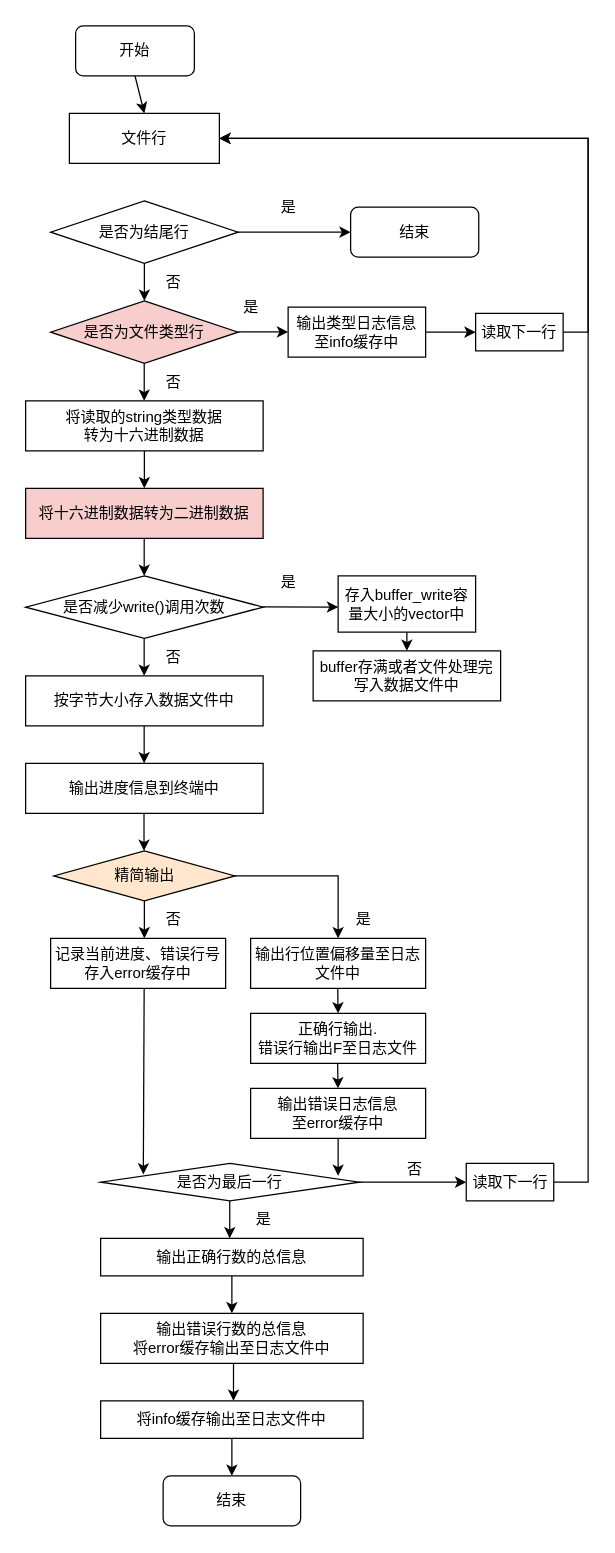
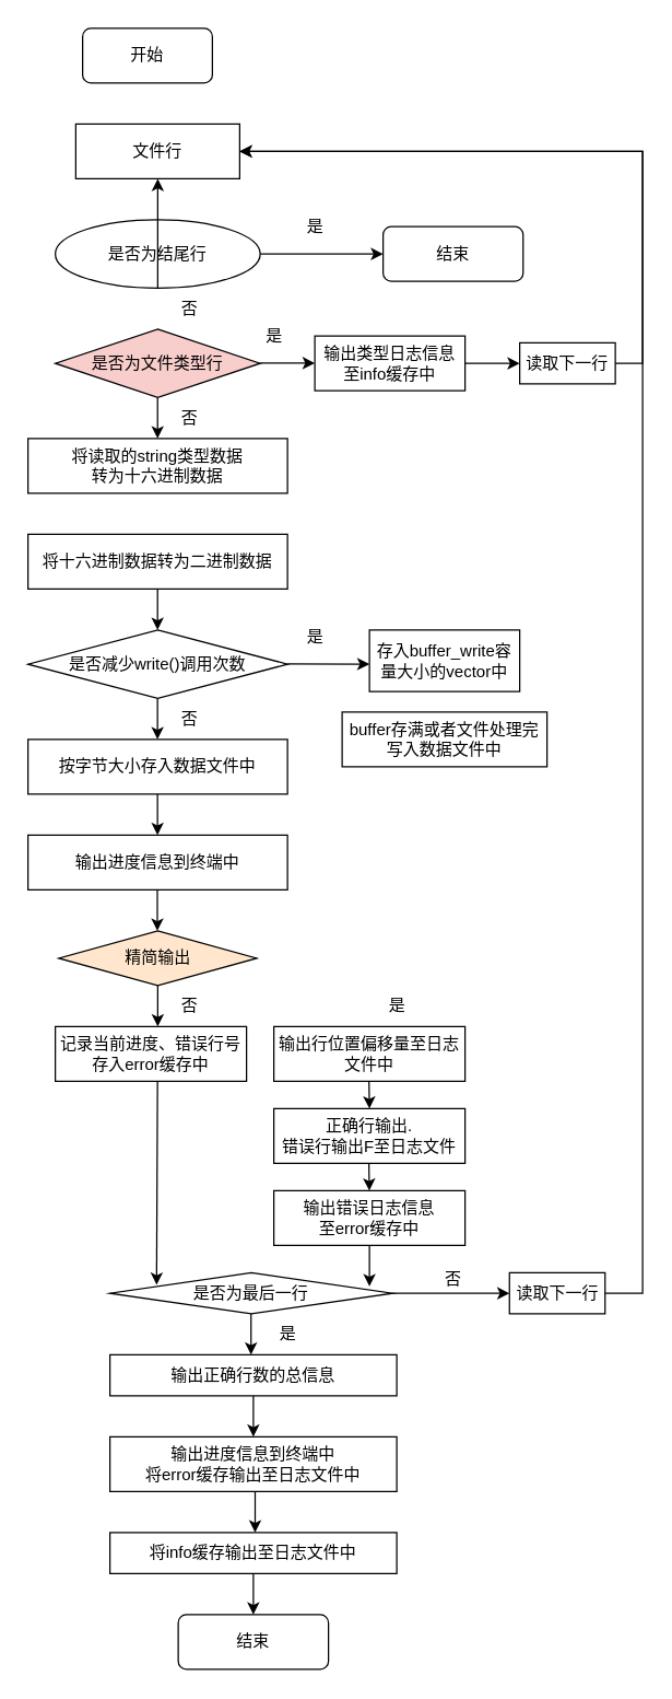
  <mxCell id="0" />
  <mxCell id="1" parent="0" />
- <mxCell id="2" value="将十六进制数据转为二进制数据" style="rounded=0;whiteSpace=wrap;html=1;fillColor=#f8cecc;" vertex="1" parent="1"><mxGeometry x="20" y="390" width="190" height="40" as="geometry" /></mxCell>
+ <mxCell id="2" value="将十六进制数据转为二进制数据" style="rounded=0;whiteSpace=wrap;html=1;" vertex="1" parent="1"><mxGeometry x="20" y="390" width="190" height="40" as="geometry" /></mxCell>
  <mxCell id="3" value="输出进度信息到终端中" style="rounded=0;whiteSpace=wrap;html=1;" vertex="1" parent="1"><mxGeometry x="20" y="610" width="190" height="40" as="geometry" /></mxCell>
  <mxCell id="4" value="将读取的string类型数据&lt;br&gt;转为十六进制数据" style="rounded=0;whiteSpace=wrap;html=1;" vertex="1" parent="1"><mxGeometry x="20" y="320" width="190" height="40" as="geometry" /></mxCell>
- <mxCell id="5" value="" style="endArrow=classic;html=1;rounded=0;exitX=0.5;exitY=1;exitDx=0;exitDy=0;" edge="1" parent="1" source="4" target="2"><mxGeometry width="50" height="50" relative="1" as="geometry"><mxPoint x="280" y="490" as="sourcePoint" /><mxPoint x="330" y="440" as="targetPoint" /><Array as="points"><mxPoint x="115" y="380" /></Array></mxGeometry></mxCell>
  <mxCell id="6" value="精简输出" style="rhombus;whiteSpace=wrap;html=1;fillColor=#ffe6cc;" vertex="1" parent="1"><mxGeometry x="42.5" y="680" width="145" height="40" as="geometry" /></mxCell>
  <mxCell id="7" value="" style="endArrow=classic;html=1;rounded=0;exitX=0.5;exitY=1;exitDx=0;exitDy=0;entryX=0.5;entryY=0;entryDx=0;entryDy=0;" edge="1" parent="1" source="6"><mxGeometry width="50" height="50" relative="1" as="geometry"><mxPoint x="112.26" y="760" as="sourcePoint" /><mxPoint x="115" y="750" as="targetPoint" /></mxGeometry></mxCell>
  <mxCell id="8" value="否" style="text;html=1;align=center;verticalAlign=middle;resizable=0;points=[];autosize=1;strokeColor=none;fillColor=none;" vertex="1" parent="1"><mxGeometry x="117.5" y="720" width="40" height="30" as="geometry" /></mxCell>
- <mxCell id="9" value="" style="endArrow=classic;html=1;rounded=0;exitX=1;exitY=0.5;exitDx=0;exitDy=0;entryX=0.5;entryY=0;entryDx=0;entryDy=0;" edge="1" parent="1" source="6" target="11"><mxGeometry width="50" height="50" relative="1" as="geometry"><mxPoint x="192.5" y="730" as="sourcePoint" /><mxPoint x="268" y="770" as="targetPoint" /><Array as="points"><mxPoint x="270" y="700" /></Array></mxGeometry></mxCell>
  <mxCell id="10" value="是" style="text;html=1;align=center;verticalAlign=middle;resizable=0;points=[];autosize=1;strokeColor=none;fillColor=none;" vertex="1" parent="1"><mxGeometry x="270" y="720" width="40" height="30" as="geometry" /></mxCell>
  <mxCell id="11" value="输出行位置偏移量至日志文件中" style="rounded=0;whiteSpace=wrap;html=1;" vertex="1" parent="1"><mxGeometry x="200" y="750" width="140" height="40" as="geometry" /></mxCell>
  <mxCell id="12" value="按字节大小存入数据文件中" style="rounded=0;whiteSpace=wrap;html=1;" vertex="1" parent="1"><mxGeometry x="20" y="540" width="190" height="40" as="geometry" /></mxCell>
  <mxCell id="13" value="" style="endArrow=classic;html=1;rounded=0;exitX=0.5;exitY=1;exitDx=0;exitDy=0;" edge="1" parent="1"><mxGeometry width="50" height="50" relative="1" as="geometry"><mxPoint x="114.83" y="510" as="sourcePoint" /><mxPoint x="114.83" y="540" as="targetPoint" /></mxGeometry></mxCell>
  <mxCell id="14" value="" style="endArrow=classic;html=1;rounded=0;exitX=0.5;exitY=1;exitDx=0;exitDy=0;" edge="1" parent="1"><mxGeometry width="50" height="50" relative="1" as="geometry"><mxPoint x="114.83" y="580" as="sourcePoint" /><mxPoint x="114.83" y="610" as="targetPoint" /></mxGeometry></mxCell>
- <mxCell id="15" value="是否为结尾行" style="rhombus;whiteSpace=wrap;html=1;" vertex="1" parent="1"><mxGeometry x="40" y="160" width="150" height="50" as="geometry" /></mxCell>
- <mxCell id="16" value="" style="endArrow=classic;html=1;rounded=0;exitX=0.5;exitY=1;exitDx=0;exitDy=0;entryX=0.5;entryY=0;entryDx=0;entryDy=0;" edge="1" parent="1" source="15" target="22"><mxGeometry width="50" height="50" relative="1" as="geometry"><mxPoint x="112.26" y="240" as="sourcePoint" /><mxPoint x="115" y="250" as="targetPoint" /></mxGeometry></mxCell>
+ <mxCell id="15" value="是否为结尾行" style="ellipse;whiteSpace=wrap;html=1;" vertex="1" parent="1"><mxGeometry x="40" y="160" width="150" height="50" as="geometry" /></mxCell>
+ <mxCell id="16" value="" style="endArrow=classic;html=1;rounded=0;exitX=0.5;exitY=1;exitDx=0;exitDy=0;" edge="1" parent="1" source="15" target="21"><mxGeometry width="50" height="50" relative="1" as="geometry"><mxPoint x="112.26" y="240" as="sourcePoint" /><mxPoint x="115" y="250" as="targetPoint" /></mxGeometry></mxCell>
  <mxCell id="17" value="否" style="text;html=1;align=center;verticalAlign=middle;resizable=0;points=[];autosize=1;strokeColor=none;fillColor=none;" vertex="1" parent="1"><mxGeometry x="117.5" y="210" width="40" height="30" as="geometry" /></mxCell>
  <mxCell id="18" value="是" style="text;html=1;align=center;verticalAlign=middle;resizable=0;points=[];autosize=1;strokeColor=none;fillColor=none;" vertex="1" parent="1"><mxGeometry x="210" width="40" height="30" as="geometry" y="150" /></mxCell>
  <mxCell id="19" value="" style="endArrow=classic;html=1;rounded=0;exitX=0.5;exitY=1;exitDx=0;exitDy=0;" edge="1" parent="1"><mxGeometry width="50" height="50" relative="1" as="geometry"><mxPoint x="114.88" y="290" as="sourcePoint" /><mxPoint x="114.88" y="320" as="targetPoint" /><Array as="points"><mxPoint x="114.88" y="310" /></Array></mxGeometry></mxCell>
  <mxCell id="20" value="结束" style="rounded=1;whiteSpace=wrap;html=1;" vertex="1" parent="1"><mxGeometry x="280" y="165" width="102.5" height="40" as="geometry" /></mxCell>
  <mxCell id="21" value="文件行" style="rounded=0;whiteSpace=wrap;html=1;" vertex="1" parent="1"><mxGeometry x="55" y="90" width="120" height="40" as="geometry" /></mxCell>
  <mxCell id="22" value="是否为文件类型行" style="rhombus;whiteSpace=wrap;html=1;fillColor=#f8cecc;" vertex="1" parent="1"><mxGeometry x="40" y="240" width="150" height="50" as="geometry" /></mxCell>
  <mxCell id="23" value="" style="endArrow=classic;html=1;rounded=0;exitX=1;exitY=0.5;exitDx=0;exitDy=0;entryX=0;entryY=0.5;entryDx=0;entryDy=0;" edge="1" parent="1" source="15" target="20"><mxGeometry width="50" height="50" relative="1" as="geometry"><mxPoint x="140" y="330" as="sourcePoint" /><mxPoint x="190" y="280" as="targetPoint" /></mxGeometry></mxCell>
  <mxCell id="24" value="是" style="text;html=1;align=center;verticalAlign=middle;resizable=0;points=[];autosize=1;strokeColor=none;fillColor=none;" vertex="1" parent="1"><mxGeometry x="180" y="230" width="40" height="30" as="geometry" /></mxCell>
  <mxCell id="25" value="" style="endArrow=classic;html=1;rounded=0;exitX=1;exitY=0.5;exitDx=0;exitDy=0;" edge="1" parent="1" source="58"><mxGeometry width="50" height="50" relative="1" as="geometry"><mxPoint x="190" y="264.71" as="sourcePoint" /><mxPoint x="250" y="265" as="targetPoint" /></mxGeometry></mxCell>
  <mxCell id="26" value="读取下一行" style="rounded=0;whiteSpace=wrap;html=1;" vertex="1" parent="1"><mxGeometry x="380" y="250" width="70" height="30" as="geometry" /></mxCell>
  <mxCell id="27" value="" style="endArrow=classic;html=1;rounded=0;exitX=1;exitY=0.5;exitDx=0;exitDy=0;entryX=1;entryY=0.5;entryDx=0;entryDy=0;" edge="1" parent="1" source="26" target="21"><mxGeometry width="50" height="50" relative="1" as="geometry"><mxPoint x="280" y="330" as="sourcePoint" /><mxPoint x="410" y="100" as="targetPoint" /><Array as="points"><mxPoint x="470" y="265" /><mxPoint x="470" y="110" /></Array></mxGeometry></mxCell>
  <mxCell id="28" value="开始" style="rounded=1;whiteSpace=wrap;html=1;" vertex="1" parent="1"><mxGeometry x="60" y="20" width="95" height="40" as="geometry" /></mxCell>
- <mxCell id="29" value="" style="endArrow=classic;html=1;rounded=0;exitX=0.5;exitY=1;exitDx=0;exitDy=0;entryX=0.5;entryY=0;entryDx=0;entryDy=0;" edge="1" parent="1" source="28" target="21"><mxGeometry width="50" height="50" relative="1" as="geometry"><mxPoint x="260" y="360" as="sourcePoint" /><mxPoint x="310" y="310" as="targetPoint" /></mxGeometry></mxCell>
  <mxCell id="30" value="否" style="text;html=1;align=center;verticalAlign=middle;resizable=0;points=[];autosize=1;strokeColor=none;fillColor=none;" vertex="1" parent="1"><mxGeometry x="117.5" y="290" width="40" height="30" as="geometry" /></mxCell>
  <mxCell id="31" value="" style="endArrow=classic;html=1;rounded=0;exitX=1;exitY=0.5;exitDx=0;exitDy=0;entryX=0;entryY=0.5;entryDx=0;entryDy=0;" edge="1" parent="1" source="58" target="26"><mxGeometry width="50" height="50" relative="1" as="geometry"><mxPoint x="260" y="270" as="sourcePoint" /><mxPoint x="310" y="220" as="targetPoint" /></mxGeometry></mxCell>
  <mxCell id="32" value="是否减少write()调用次数" style="rhombus;whiteSpace=wrap;html=1;" vertex="1" parent="1"><mxGeometry x="20" y="460" width="190" height="50" as="geometry" /></mxCell>
  <mxCell id="33" value="" style="endArrow=classic;html=1;rounded=0;exitX=0.5;exitY=1;exitDx=0;exitDy=0;" edge="1" parent="1"><mxGeometry width="50" height="50" relative="1" as="geometry"><mxPoint x="114.86" y="430" as="sourcePoint" /><mxPoint x="114.86" y="460" as="targetPoint" /><Array as="points"><mxPoint x="114.86" y="450" /></Array></mxGeometry></mxCell>
  <mxCell id="34" value="否" style="text;html=1;align=center;verticalAlign=middle;resizable=0;points=[];autosize=1;strokeColor=none;fillColor=none;" vertex="1" parent="1"><mxGeometry x="117.5" y="510" width="40" height="30" as="geometry" /></mxCell>
  <mxCell id="35" value="是" style="text;html=1;align=center;verticalAlign=middle;resizable=0;points=[];autosize=1;strokeColor=none;fillColor=none;" vertex="1" parent="1"><mxGeometry x="210" y="450" width="40" height="30" as="geometry" /></mxCell>
  <mxCell id="36" value="" style="endArrow=classic;html=1;rounded=0;exitX=1;exitY=0.5;exitDx=0;exitDy=0;" edge="1" parent="1"><mxGeometry width="50" height="50" relative="1" as="geometry"><mxPoint x="210" y="484.71" as="sourcePoint" /><mxPoint x="270" y="485" as="targetPoint" /></mxGeometry></mxCell>
  <mxCell id="37" value="存入buffer_write容量大小的vector中" style="rounded=0;whiteSpace=wrap;html=1;" vertex="1" parent="1"><mxGeometry x="270" y="460" width="110" height="45" as="geometry" /></mxCell>
- <mxCell id="38" value="" style="endArrow=classic;html=1;rounded=0;exitX=0.5;exitY=1;exitDx=0;exitDy=0;entryX=0.5;entryY=0;entryDx=0;entryDy=0;" edge="1" parent="1" source="37" target="39"><mxGeometry width="50" height="50" relative="1" as="geometry"><mxPoint x="280" y="490" as="sourcePoint" /><mxPoint x="325" y="550" as="targetPoint" /></mxGeometry></mxCell>
  <mxCell id="39" value="buffer存满或者文件处理完写入数据文件中" style="rounded=0;whiteSpace=wrap;html=1;" vertex="1" parent="1"><mxGeometry x="250" y="520" width="150" height="40" as="geometry" /></mxCell>
  <mxCell id="40" value="" style="endArrow=classic;html=1;rounded=0;exitX=0.5;exitY=1;exitDx=0;exitDy=0;entryX=0.5;entryY=0;entryDx=0;entryDy=0;" edge="1" parent="1"><mxGeometry width="50" height="50" relative="1" as="geometry"><mxPoint x="114.71" y="650" as="sourcePoint" /><mxPoint x="114.71" y="680" as="targetPoint" /></mxGeometry></mxCell>
  <mxCell id="41" value="记录当前进度、错误行号存入error缓存中" style="rounded=0;whiteSpace=wrap;html=1;" vertex="1" parent="1"><mxGeometry x="40" y="750" width="140" height="40" as="geometry" /></mxCell>
  <mxCell id="42" value="" style="endArrow=classic;html=1;rounded=0;exitX=0.5;exitY=1;exitDx=0;exitDy=0;entryX=0.165;entryY=0.295;entryDx=0;entryDy=0;entryPerimeter=0;" edge="1" parent="1" target="44"><mxGeometry width="50" height="50" relative="1" as="geometry"><mxPoint x="114.83" y="790" as="sourcePoint" /><mxPoint x="114.83" y="820" as="targetPoint" /></mxGeometry></mxCell>
  <mxCell id="43" value="" style="endArrow=classic;html=1;rounded=0;exitX=0.5;exitY=1;exitDx=0;exitDy=0;" edge="1" parent="1"><mxGeometry width="50" height="50" relative="1" as="geometry"><mxPoint x="269.67" y="790" as="sourcePoint" /><mxPoint x="270" y="810" as="targetPoint" /></mxGeometry></mxCell>
  <mxCell id="44" value="是否为最后一行" style="rhombus;whiteSpace=wrap;html=1;" vertex="1" parent="1"><mxGeometry x="80" y="930" width="207" height="30" as="geometry" /></mxCell>
  <mxCell id="45" value="读取下一行" style="rounded=0;whiteSpace=wrap;html=1;" vertex="1" parent="1"><mxGeometry x="372.5" y="930" width="70" height="30" as="geometry" /></mxCell>
  <mxCell id="46" value="是" style="text;html=1;align=center;verticalAlign=middle;resizable=0;points=[];autosize=1;strokeColor=none;fillColor=none;" vertex="1" parent="1"><mxGeometry x="190" y="960" width="40" height="30" as="geometry" /></mxCell>
  <mxCell id="47" value="" style="endArrow=classic;html=1;rounded=0;exitX=0.5;exitY=1;exitDx=0;exitDy=0;entryX=0.5;entryY=0;entryDx=0;entryDy=0;" edge="1" parent="1"><mxGeometry width="50" height="50" relative="1" as="geometry"><mxPoint x="183.3" y="960" as="sourcePoint" /><mxPoint x="183.3" y="990" as="targetPoint" /></mxGeometry></mxCell>
  <mxCell id="48" value="否" style="text;html=1;align=center;verticalAlign=middle;resizable=0;points=[];autosize=1;strokeColor=none;fillColor=none;" vertex="1" parent="1"><mxGeometry x="311.25" y="920" width="40" height="30" as="geometry" /></mxCell>
  <mxCell id="49" value="" style="endArrow=classic;html=1;rounded=0;exitX=1;exitY=0.5;exitDx=0;exitDy=0;entryX=0;entryY=0.5;entryDx=0;entryDy=0;" edge="1" parent="1" source="44" target="45"><mxGeometry width="50" height="50" relative="1" as="geometry"><mxPoint x="330" y="880" as="sourcePoint" /><mxPoint x="380" y="830" as="targetPoint" /></mxGeometry></mxCell>
  <mxCell id="50" value="" style="endArrow=classic;html=1;rounded=0;exitX=1;exitY=0.5;exitDx=0;exitDy=0;entryX=1;entryY=0.5;entryDx=0;entryDy=0;" edge="1" parent="1" source="45" target="21"><mxGeometry width="50" height="50" relative="1" as="geometry"><mxPoint x="340" y="870" as="sourcePoint" /><mxPoint x="180" y="110" as="targetPoint" /><Array as="points"><mxPoint x="470" y="945" /><mxPoint x="470" y="110" /></Array></mxGeometry></mxCell>
  <mxCell id="51" value="输出正确行数的总信息" style="rounded=0;whiteSpace=wrap;html=1;" vertex="1" parent="1"><mxGeometry x="80" y="990" width="210" height="30" as="geometry" /></mxCell>
  <mxCell id="52" value="正确行输出.&lt;br&gt;错误行输出F至日志文件" style="rounded=0;whiteSpace=wrap;html=1;" vertex="1" parent="1"><mxGeometry x="200" y="810" width="140" height="40" as="geometry" /></mxCell>
- <mxCell id="53" value="输出错误行数的总信息&lt;br&gt;将error缓存输出至日志文件中" style="rounded=0;whiteSpace=wrap;html=1;" vertex="1" parent="1"><mxGeometry x="80" y="1050" width="210" height="40" as="geometry" /></mxCell>
+ <mxCell id="53" value="输出进度信息到终端中&lt;br&gt;将error缓存输出至日志文件中" style="rounded=0;whiteSpace=wrap;html=1;" vertex="1" parent="1"><mxGeometry x="80" y="1050" width="210" height="40" as="geometry" /></mxCell>
  <mxCell id="54" value="" style="endArrow=classic;html=1;rounded=0;exitX=0.5;exitY=1;exitDx=0;exitDy=0;entryX=0.5;entryY=0;entryDx=0;entryDy=0;" edge="1" parent="1" source="51" target="53"><mxGeometry width="50" height="50" relative="1" as="geometry"><mxPoint x="193.3" y="970" as="sourcePoint" /><mxPoint x="193.3" y="1000" as="targetPoint" /></mxGeometry></mxCell>
  <mxCell id="55" value="输出错误日志信息&lt;br style=&quot;border-color: var(--border-color);&quot;&gt;至error缓存中" style="rounded=0;whiteSpace=wrap;html=1;" vertex="1" parent="1"><mxGeometry x="200" y="870" width="140" height="40" as="geometry" /></mxCell>
  <mxCell id="56" value="" style="endArrow=classic;html=1;rounded=0;exitX=0.5;exitY=1;exitDx=0;exitDy=0;" edge="1" parent="1"><mxGeometry width="50" height="50" relative="1" as="geometry"><mxPoint x="269.6" y="850" as="sourcePoint" /><mxPoint x="269.93" y="870" as="targetPoint" /><Array as="points"><mxPoint x="269.93" y="870" /></Array></mxGeometry></mxCell>
  <mxCell id="57" value="" style="endArrow=classic;html=1;rounded=0;exitX=1;exitY=0.5;exitDx=0;exitDy=0;" edge="1" parent="1" target="58"><mxGeometry width="50" height="50" relative="1" as="geometry"><mxPoint x="190" y="264.71" as="sourcePoint" /><mxPoint x="250" y="265" as="targetPoint" /></mxGeometry></mxCell>
  <mxCell id="58" value="输出类型日志信息&lt;br&gt;至info缓存中" style="rounded=0;whiteSpace=wrap;html=1;" vertex="1" parent="1"><mxGeometry x="230" y="245" width="110" height="40" as="geometry" /></mxCell>
  <mxCell id="59" value="将info缓存输出至日志文件中" style="rounded=0;whiteSpace=wrap;html=1;" vertex="1" parent="1"><mxGeometry x="80" y="1120" width="210" height="30" as="geometry" /></mxCell>
  <mxCell id="60" value="" style="endArrow=classic;html=1;rounded=0;exitX=0.5;exitY=1;exitDx=0;exitDy=0;entryX=0.5;entryY=0;entryDx=0;entryDy=0;" edge="1" parent="1"><mxGeometry width="50" height="50" relative="1" as="geometry"><mxPoint x="186.3" y="1090" as="sourcePoint" /><mxPoint x="186.3" y="1120" as="targetPoint" /></mxGeometry></mxCell>
  <mxCell id="61" value="结束" style="rounded=1;whiteSpace=wrap;html=1;" vertex="1" parent="1"><mxGeometry x="130" y="1180" width="110" height="40" as="geometry" /></mxCell>
  <mxCell id="62" value="" style="endArrow=classic;html=1;rounded=0;exitX=0.5;exitY=1;exitDx=0;exitDy=0;" edge="1" parent="1" source="59" target="61"><mxGeometry width="50" height="50" relative="1" as="geometry"><mxPoint x="-150" y="1190" as="sourcePoint" /><mxPoint x="-100" y="1140" as="targetPoint" /></mxGeometry></mxCell>
  <mxCell id="63" value="" style="endArrow=classic;html=1;rounded=0;exitX=0.5;exitY=1;exitDx=0;exitDy=0;" edge="1" parent="1" source="55"><mxGeometry width="50" height="50" relative="1" as="geometry"><mxPoint x="310" y="980" as="sourcePoint" /><mxPoint x="270" y="940" as="targetPoint" /></mxGeometry></mxCell>
